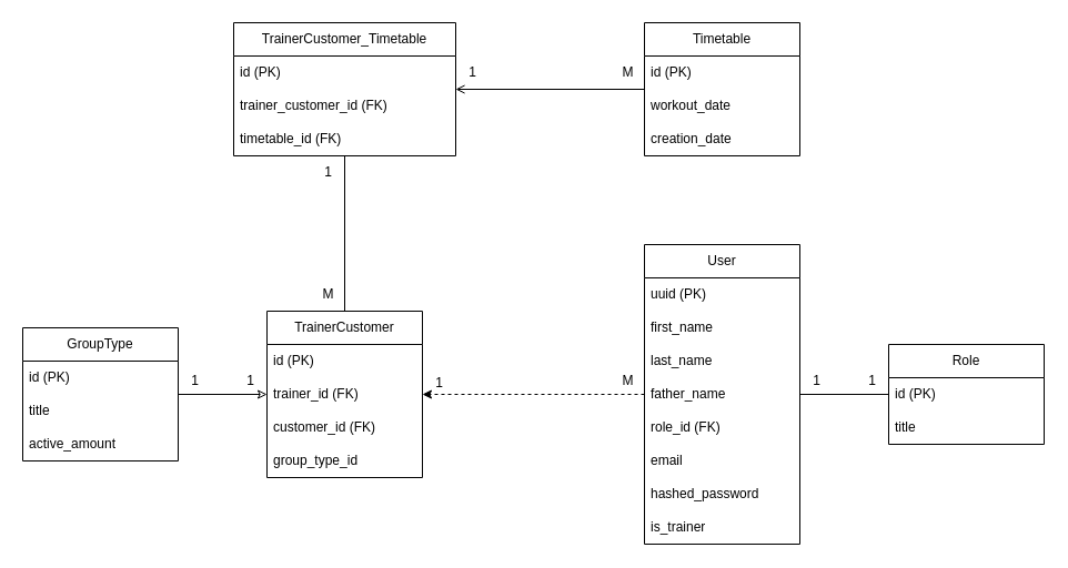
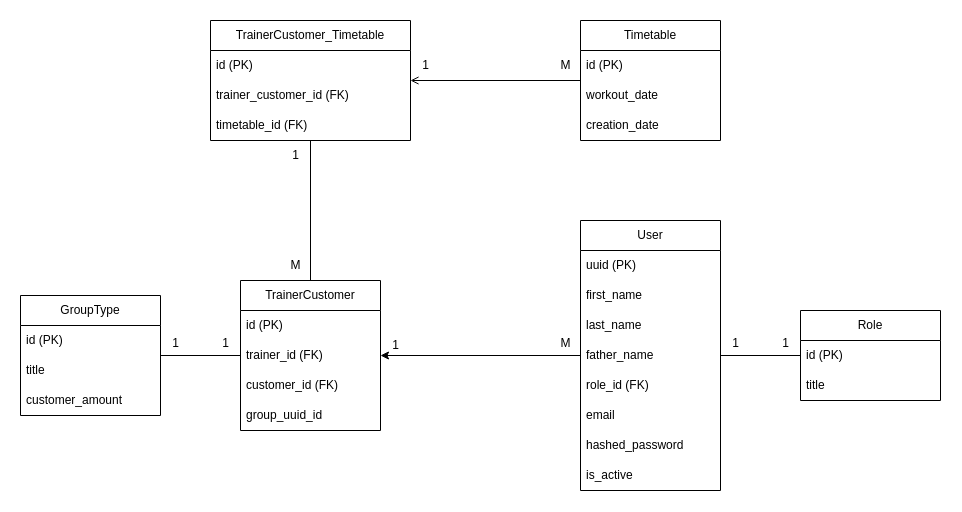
  <mxCell id="0" />
  <mxCell id="1" parent="0" />
- <mxCell id="2" style="edgeStyle=orthogonalEdgeStyle;rounded=0;orthogonalLoop=1;jettySize=auto;html=1;dashed=1;" edge="1" parent="1" source="3" target="17"><mxGeometry relative="1" as="geometry" /></mxCell>
+ <mxCell id="2" style="edgeStyle=orthogonalEdgeStyle;rounded=0;orthogonalLoop=1;jettySize=auto;html=1;" edge="1" parent="1" source="3" target="17"><mxGeometry relative="1" as="geometry" /></mxCell>
  <mxCell id="3" value="User" style="swimlane;fontStyle=0;childLayout=stackLayout;horizontal=1;startSize=30;horizontalStack=0;resizeParent=1;resizeParentMax=0;resizeLast=0;collapsible=1;marginBottom=0;whiteSpace=wrap;html=1;" parent="1" vertex="1"><mxGeometry x="580" y="220" width="140" height="270" as="geometry" /></mxCell>
  <mxCell id="4" value="uuid (PK)" style="text;strokeColor=none;fillColor=none;align=left;verticalAlign=middle;spacingLeft=4;spacingRight=4;overflow=hidden;points=[[0,0.5],[1,0.5]];portConstraint=eastwest;rotatable=0;whiteSpace=wrap;html=1;" parent="3" vertex="1"><mxGeometry y="30" width="140" height="30" as="geometry" /></mxCell>
  <mxCell id="5" value="first_name" style="text;strokeColor=none;fillColor=none;align=left;verticalAlign=middle;spacingLeft=4;spacingRight=4;overflow=hidden;points=[[0,0.5],[1,0.5]];portConstraint=eastwest;rotatable=0;whiteSpace=wrap;html=1;" parent="3" vertex="1"><mxGeometry y="60" width="140" height="30" as="geometry" /></mxCell>
  <mxCell id="6" value="last_name" style="text;strokeColor=none;fillColor=none;align=left;verticalAlign=middle;spacingLeft=4;spacingRight=4;overflow=hidden;points=[[0,0.5],[1,0.5]];portConstraint=eastwest;rotatable=0;whiteSpace=wrap;html=1;" parent="3" vertex="1"><mxGeometry y="90" width="140" height="30" as="geometry" /></mxCell>
  <mxCell id="7" value="father_name" style="text;strokeColor=none;fillColor=none;align=left;verticalAlign=middle;spacingLeft=4;spacingRight=4;overflow=hidden;points=[[0,0.5],[1,0.5]];portConstraint=eastwest;rotatable=0;whiteSpace=wrap;html=1;" parent="3" vertex="1"><mxGeometry y="120" width="140" height="30" as="geometry" /></mxCell>
  <mxCell id="8" value="role_id (FK)" style="text;strokeColor=none;fillColor=none;align=left;verticalAlign=middle;spacingLeft=4;spacingRight=4;overflow=hidden;points=[[0,0.5],[1,0.5]];portConstraint=eastwest;rotatable=0;whiteSpace=wrap;html=1;" parent="3" vertex="1"><mxGeometry y="150" width="140" height="30" as="geometry" /></mxCell>
  <mxCell id="9" value="email" style="text;strokeColor=none;fillColor=none;align=left;verticalAlign=middle;spacingLeft=4;spacingRight=4;overflow=hidden;points=[[0,0.5],[1,0.5]];portConstraint=eastwest;rotatable=0;whiteSpace=wrap;html=1;" parent="3" vertex="1"><mxGeometry y="180" width="140" height="30" as="geometry" /></mxCell>
  <mxCell id="10" value="hashed_password" style="text;strokeColor=none;fillColor=none;align=left;verticalAlign=middle;spacingLeft=4;spacingRight=4;overflow=hidden;points=[[0,0.5],[1,0.5]];portConstraint=eastwest;rotatable=0;whiteSpace=wrap;html=1;" parent="3" vertex="1"><mxGeometry y="210" width="140" height="30" as="geometry" /></mxCell>
- <mxCell id="11" value="is_trainer" style="text;strokeColor=none;fillColor=none;align=left;verticalAlign=middle;spacingLeft=4;spacingRight=4;overflow=hidden;points=[[0,0.5],[1,0.5]];portConstraint=eastwest;rotatable=0;whiteSpace=wrap;html=1;" parent="3" vertex="1"><mxGeometry y="240" width="140" height="30" as="geometry" /></mxCell>
+ <mxCell id="11" value="is_active" style="text;strokeColor=none;fillColor=none;align=left;verticalAlign=middle;spacingLeft=4;spacingRight=4;overflow=hidden;points=[[0,0.5],[1,0.5]];portConstraint=eastwest;rotatable=0;whiteSpace=wrap;html=1;" parent="3" vertex="1"><mxGeometry y="240" width="140" height="30" as="geometry" /></mxCell>
  <mxCell id="12" style="edgeStyle=orthogonalEdgeStyle;rounded=0;orthogonalLoop=1;jettySize=auto;html=1;endArrow=none;endFill=0;" edge="1" parent="1" source="13" target="3"><mxGeometry relative="1" as="geometry" /></mxCell>
  <mxCell id="13" value="Role" style="swimlane;fontStyle=0;childLayout=stackLayout;horizontal=1;startSize=30;horizontalStack=0;resizeParent=1;resizeParentMax=0;resizeLast=0;collapsible=1;marginBottom=0;whiteSpace=wrap;html=1;" parent="1" vertex="1"><mxGeometry x="800" y="310" width="140" height="90" as="geometry" /></mxCell>
  <mxCell id="14" value="id (PK)" style="text;strokeColor=none;fillColor=none;align=left;verticalAlign=middle;spacingLeft=4;spacingRight=4;overflow=hidden;points=[[0,0.5],[1,0.5]];portConstraint=eastwest;rotatable=0;whiteSpace=wrap;html=1;" parent="13" vertex="1"><mxGeometry y="30" width="140" height="30" as="geometry" /></mxCell>
  <mxCell id="15" value="title" style="text;strokeColor=none;fillColor=none;align=left;verticalAlign=middle;spacingLeft=4;spacingRight=4;overflow=hidden;points=[[0,0.5],[1,0.5]];portConstraint=eastwest;rotatable=0;whiteSpace=wrap;html=1;" parent="13" vertex="1"><mxGeometry y="60" width="140" height="30" as="geometry" /></mxCell>
  <mxCell id="16" style="edgeStyle=orthogonalEdgeStyle;rounded=0;orthogonalLoop=1;jettySize=auto;html=1;endArrow=none;" edge="1" parent="1" source="17" target="38"><mxGeometry relative="1" as="geometry" /></mxCell>
  <mxCell id="17" value="TrainerCustomer" style="swimlane;fontStyle=0;childLayout=stackLayout;horizontal=1;startSize=30;horizontalStack=0;resizeParent=1;resizeParentMax=0;resizeLast=0;collapsible=1;marginBottom=0;whiteSpace=wrap;html=1;" vertex="1" parent="1"><mxGeometry x="240" y="280" width="140" height="150" as="geometry" /></mxCell>
  <mxCell id="18" value="id (PK)" style="text;strokeColor=none;fillColor=none;align=left;verticalAlign=middle;spacingLeft=4;spacingRight=4;overflow=hidden;points=[[0,0.5],[1,0.5]];portConstraint=eastwest;rotatable=0;whiteSpace=wrap;html=1;" vertex="1" parent="17"><mxGeometry y="30" width="140" height="30" as="geometry" /></mxCell>
  <mxCell id="19" value="trainer_id (FK)" style="text;strokeColor=none;fillColor=none;align=left;verticalAlign=middle;spacingLeft=4;spacingRight=4;overflow=hidden;points=[[0,0.5],[1,0.5]];portConstraint=eastwest;rotatable=0;whiteSpace=wrap;html=1;" vertex="1" parent="17"><mxGeometry y="60" width="140" height="30" as="geometry" /></mxCell>
  <mxCell id="20" value="customer_id (FK)" style="text;strokeColor=none;fillColor=none;align=left;verticalAlign=middle;spacingLeft=4;spacingRight=4;overflow=hidden;points=[[0,0.5],[1,0.5]];portConstraint=eastwest;rotatable=0;whiteSpace=wrap;html=1;" vertex="1" parent="17"><mxGeometry y="90" width="140" height="30" as="geometry" /></mxCell>
- <mxCell id="21" value="group_type_id" style="text;strokeColor=none;fillColor=none;align=left;verticalAlign=middle;spacingLeft=4;spacingRight=4;overflow=hidden;points=[[0,0.5],[1,0.5]];portConstraint=eastwest;rotatable=0;whiteSpace=wrap;html=1;" vertex="1" parent="17"><mxGeometry y="120" width="140" height="30" as="geometry" /></mxCell>
+ <mxCell id="21" value="group_uuid_id" style="text;strokeColor=none;fillColor=none;align=left;verticalAlign=middle;spacingLeft=4;spacingRight=4;overflow=hidden;points=[[0,0.5],[1,0.5]];portConstraint=eastwest;rotatable=0;whiteSpace=wrap;html=1;" vertex="1" parent="17"><mxGeometry y="120" width="140" height="30" as="geometry" /></mxCell>
  <mxCell id="22" style="edgeStyle=orthogonalEdgeStyle;rounded=0;orthogonalLoop=1;jettySize=auto;html=1;endArrow=open;" edge="1" parent="1" source="23" target="38"><mxGeometry relative="1" as="geometry" /></mxCell>
  <mxCell id="23" value="Timetable" style="swimlane;fontStyle=0;childLayout=stackLayout;horizontal=1;startSize=30;horizontalStack=0;resizeParent=1;resizeParentMax=0;resizeLast=0;collapsible=1;marginBottom=0;whiteSpace=wrap;html=1;" vertex="1" parent="1"><mxGeometry x="580" y="20" width="140" height="120" as="geometry" /></mxCell>
  <mxCell id="24" value="id (PK)" style="text;strokeColor=none;fillColor=none;align=left;verticalAlign=middle;spacingLeft=4;spacingRight=4;overflow=hidden;points=[[0,0.5],[1,0.5]];portConstraint=eastwest;rotatable=0;whiteSpace=wrap;html=1;" vertex="1" parent="23"><mxGeometry y="30" width="140" height="30" as="geometry" /></mxCell>
  <mxCell id="25" value="workout_date" style="text;strokeColor=none;fillColor=none;align=left;verticalAlign=middle;spacingLeft=4;spacingRight=4;overflow=hidden;points=[[0,0.5],[1,0.5]];portConstraint=eastwest;rotatable=0;whiteSpace=wrap;html=1;" vertex="1" parent="23"><mxGeometry y="60" width="140" height="30" as="geometry" /></mxCell>
  <mxCell id="26" value="creation_date" style="text;strokeColor=none;fillColor=none;align=left;verticalAlign=middle;spacingLeft=4;spacingRight=4;overflow=hidden;points=[[0,0.5],[1,0.5]];portConstraint=eastwest;rotatable=0;whiteSpace=wrap;html=1;" vertex="1" parent="23"><mxGeometry y="90" width="140" height="30" as="geometry" /></mxCell>
  <mxCell id="27" value="1" style="text;html=1;align=center;verticalAlign=middle;resizable=0;points=[];autosize=1;strokeColor=none;fillColor=none;" vertex="1" parent="1"><mxGeometry x="720" y="328" width="30" height="30" as="geometry" /></mxCell>
  <mxCell id="28" value="1" style="text;html=1;align=center;verticalAlign=middle;resizable=0;points=[];autosize=1;strokeColor=none;fillColor=none;" vertex="1" parent="1"><mxGeometry x="770" y="328" width="30" height="30" as="geometry" /></mxCell>
- <mxCell id="29" style="edgeStyle=orthogonalEdgeStyle;rounded=0;orthogonalLoop=1;jettySize=auto;html=1;endArrow=classic;endFill=0;" edge="1" parent="1" source="30" target="17"><mxGeometry relative="1" as="geometry" /></mxCell>
+ <mxCell id="29" style="edgeStyle=orthogonalEdgeStyle;rounded=0;orthogonalLoop=1;jettySize=auto;html=1;endArrow=none;endFill=0;" edge="1" parent="1" source="30" target="17"><mxGeometry relative="1" as="geometry" /></mxCell>
  <mxCell id="30" value="GroupType" style="swimlane;fontStyle=0;childLayout=stackLayout;horizontal=1;startSize=30;horizontalStack=0;resizeParent=1;resizeParentMax=0;resizeLast=0;collapsible=1;marginBottom=0;whiteSpace=wrap;html=1;" vertex="1" parent="1"><mxGeometry x="20" y="295" width="140" height="120" as="geometry" /></mxCell>
  <mxCell id="31" value="id (PK)" style="text;strokeColor=none;fillColor=none;align=left;verticalAlign=middle;spacingLeft=4;spacingRight=4;overflow=hidden;points=[[0,0.5],[1,0.5]];portConstraint=eastwest;rotatable=0;whiteSpace=wrap;html=1;" vertex="1" parent="30"><mxGeometry y="30" width="140" height="30" as="geometry" /></mxCell>
  <mxCell id="32" value="title" style="text;strokeColor=none;fillColor=none;align=left;verticalAlign=middle;spacingLeft=4;spacingRight=4;overflow=hidden;points=[[0,0.5],[1,0.5]];portConstraint=eastwest;rotatable=0;whiteSpace=wrap;html=1;" vertex="1" parent="30"><mxGeometry y="60" width="140" height="30" as="geometry" /></mxCell>
- <mxCell id="33" value="active_amount" style="text;strokeColor=none;fillColor=none;align=left;verticalAlign=middle;spacingLeft=4;spacingRight=4;overflow=hidden;points=[[0,0.5],[1,0.5]];portConstraint=eastwest;rotatable=0;whiteSpace=wrap;html=1;" vertex="1" parent="30"><mxGeometry y="90" width="140" height="30" as="geometry" /></mxCell>
+ <mxCell id="33" value="customer_amount" style="text;strokeColor=none;fillColor=none;align=left;verticalAlign=middle;spacingLeft=4;spacingRight=4;overflow=hidden;points=[[0,0.5],[1,0.5]];portConstraint=eastwest;rotatable=0;whiteSpace=wrap;html=1;" vertex="1" parent="30"><mxGeometry y="90" width="140" height="30" as="geometry" /></mxCell>
  <mxCell id="34" value="1" style="text;html=1;align=center;verticalAlign=middle;resizable=0;points=[];autosize=1;strokeColor=none;fillColor=none;" vertex="1" parent="1"><mxGeometry x="210" y="328" width="30" height="30" as="geometry" /></mxCell>
  <mxCell id="35" value="1" style="text;html=1;align=center;verticalAlign=middle;resizable=0;points=[];autosize=1;strokeColor=none;fillColor=none;" vertex="1" parent="1"><mxGeometry x="160" y="328" width="30" height="30" as="geometry" /></mxCell>
  <mxCell id="36" value="1" style="text;html=1;align=center;verticalAlign=middle;resizable=0;points=[];autosize=1;strokeColor=none;fillColor=none;" vertex="1" parent="1"><mxGeometry x="380" y="330" width="30" height="30" as="geometry" /></mxCell>
  <mxCell id="37" value="M" style="text;html=1;align=center;verticalAlign=middle;resizable=0;points=[];autosize=1;strokeColor=none;fillColor=none;" vertex="1" parent="1"><mxGeometry x="550" y="328" width="30" height="30" as="geometry" /></mxCell>
  <mxCell id="38" value="TrainerCustomer_Timetable" style="swimlane;fontStyle=0;childLayout=stackLayout;horizontal=1;startSize=30;horizontalStack=0;resizeParent=1;resizeParentMax=0;resizeLast=0;collapsible=1;marginBottom=0;whiteSpace=wrap;html=1;" vertex="1" parent="1"><mxGeometry x="210" y="20" width="200" height="120" as="geometry" /></mxCell>
  <mxCell id="39" value="id (PK)" style="text;strokeColor=none;fillColor=none;align=left;verticalAlign=middle;spacingLeft=4;spacingRight=4;overflow=hidden;points=[[0,0.5],[1,0.5]];portConstraint=eastwest;rotatable=0;whiteSpace=wrap;html=1;" vertex="1" parent="38"><mxGeometry y="30" width="200" height="30" as="geometry" /></mxCell>
  <mxCell id="40" value="trainer_customer_id (FK)" style="text;strokeColor=none;fillColor=none;align=left;verticalAlign=middle;spacingLeft=4;spacingRight=4;overflow=hidden;points=[[0,0.5],[1,0.5]];portConstraint=eastwest;rotatable=0;whiteSpace=wrap;html=1;" vertex="1" parent="38"><mxGeometry y="60" width="200" height="30" as="geometry" /></mxCell>
  <mxCell id="41" value="timetable_id (FK)" style="text;strokeColor=none;fillColor=none;align=left;verticalAlign=middle;spacingLeft=4;spacingRight=4;overflow=hidden;points=[[0,0.5],[1,0.5]];portConstraint=eastwest;rotatable=0;whiteSpace=wrap;html=1;" vertex="1" parent="38"><mxGeometry y="90" width="200" height="30" as="geometry" /></mxCell>
  <mxCell id="42" value="1" style="text;html=1;align=center;verticalAlign=middle;resizable=0;points=[];autosize=1;strokeColor=none;fillColor=none;" vertex="1" parent="1"><mxGeometry x="280" y="140" width="30" height="30" as="geometry" /></mxCell>
  <mxCell id="43" value="1" style="text;html=1;align=center;verticalAlign=middle;resizable=0;points=[];autosize=1;strokeColor=none;fillColor=none;" vertex="1" parent="1"><mxGeometry x="410" y="50" width="30" height="30" as="geometry" /></mxCell>
  <mxCell id="44" value="M" style="text;html=1;align=center;verticalAlign=middle;resizable=0;points=[];autosize=1;strokeColor=none;fillColor=none;" vertex="1" parent="1"><mxGeometry x="280" y="250" width="30" height="30" as="geometry" /></mxCell>
  <mxCell id="45" value="M" style="text;html=1;align=center;verticalAlign=middle;resizable=0;points=[];autosize=1;strokeColor=none;fillColor=none;" vertex="1" parent="1"><mxGeometry x="550" y="50" width="30" height="30" as="geometry" /></mxCell>
